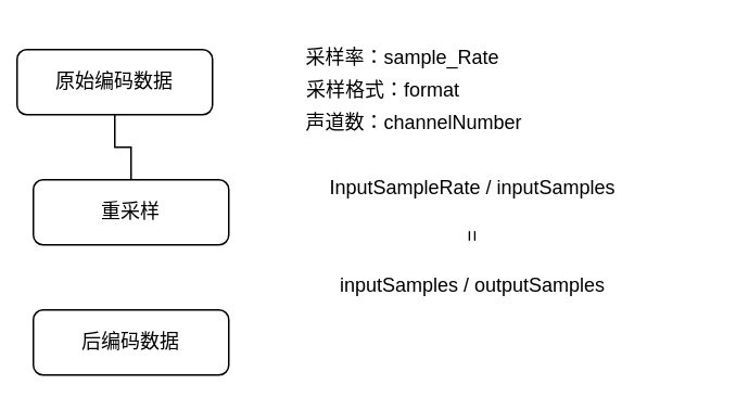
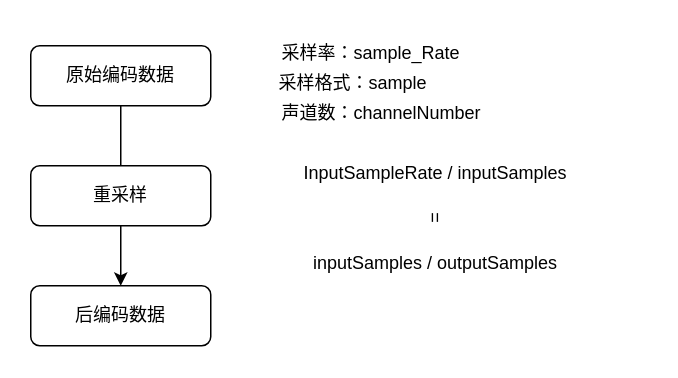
  <mxCell id="0" />
  <mxCell id="1" parent="0" />
  <mxCell id="2" value="" style="edgeStyle=orthogonalEdgeStyle;rounded=0;orthogonalLoop=1;jettySize=auto;html=1;endArrow=none;" edge="1" parent="1" source="3" target="5"><mxGeometry relative="1" as="geometry" /></mxCell>
- <mxCell id="3" value="原始编码数据" style="rounded=1;whiteSpace=wrap;html=1;" vertex="1" parent="1"><mxGeometry x="10" y="30" width="120" height="40" as="geometry" /></mxCell>
+ <mxCell id="3" value="原始编码数据" style="rounded=1;whiteSpace=wrap;html=1;" vertex="1" parent="1"><mxGeometry x="20" y="30" width="120" height="40" as="geometry" /></mxCell>
+ <mxCell id="4" value="" style="edgeStyle=orthogonalEdgeStyle;rounded=0;orthogonalLoop=1;jettySize=auto;html=1;" edge="1" parent="1" source="5" target="6"><mxGeometry relative="1" as="geometry" /></mxCell>
  <mxCell id="5" value="重采样" style="whiteSpace=wrap;html=1;rounded=1;" vertex="1" parent="1"><mxGeometry x="20" y="110" width="120" height="40" as="geometry" /></mxCell>
  <mxCell id="6" value="后编码数据" style="whiteSpace=wrap;html=1;rounded=1;" vertex="1" parent="1"><mxGeometry x="20" y="190" width="120" height="40" as="geometry" /></mxCell>
  <mxCell id="7" value="采样率：sample_Rate" style="text;html=1;align=center;verticalAlign=middle;whiteSpace=wrap;rounded=0;" vertex="1" parent="1"><mxGeometry x="162" y="20" width="170" height="30" as="geometry" /></mxCell>
- <mxCell id="8" value="采样格式：format" style="text;html=1;align=center;verticalAlign=middle;whiteSpace=wrap;rounded=0;" vertex="1" parent="1"><mxGeometry x="150" y="40" width="170" height="30" as="geometry" /></mxCell>
+ <mxCell id="8" value="采样格式：sample" style="text;html=1;align=center;verticalAlign=middle;whiteSpace=wrap;rounded=0;" vertex="1" parent="1"><mxGeometry x="150" y="40" width="170" height="30" as="geometry" /></mxCell>
  <mxCell id="9" value="声道数：channelNumber" style="text;html=1;align=center;verticalAlign=middle;whiteSpace=wrap;rounded=0;" vertex="1" parent="1"><mxGeometry x="169" y="60" width="170" height="30" as="geometry" /></mxCell>
  <mxCell id="10" value="InputSampleRate / inputSamples" style="text;html=1;align=center;verticalAlign=middle;whiteSpace=wrap;rounded=0;" vertex="1" parent="1"><mxGeometry x="160" y="100" width="260" height="30" as="geometry" /></mxCell>
  <mxCell id="11" value="inputSamples / outputSamples" style="text;html=1;align=center;verticalAlign=middle;whiteSpace=wrap;rounded=0;" vertex="1" parent="1"><mxGeometry x="150" y="160" width="280" height="30" as="geometry" /></mxCell>
  <mxCell id="12" value="=" style="text;html=1;align=center;verticalAlign=middle;whiteSpace=wrap;rounded=0;rotation=90;" vertex="1" parent="1"><mxGeometry x="260" y="130" width="60" height="30" as="geometry" /></mxCell>
